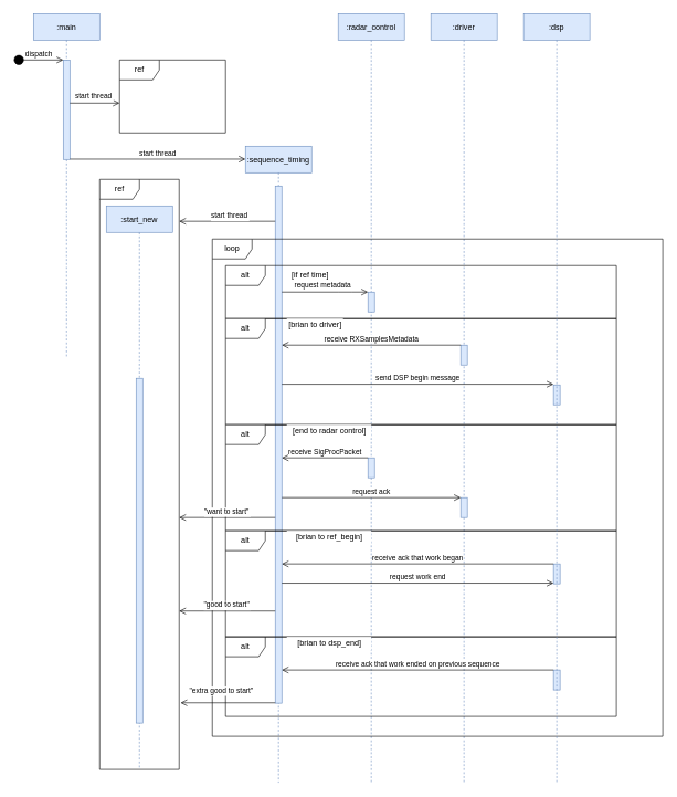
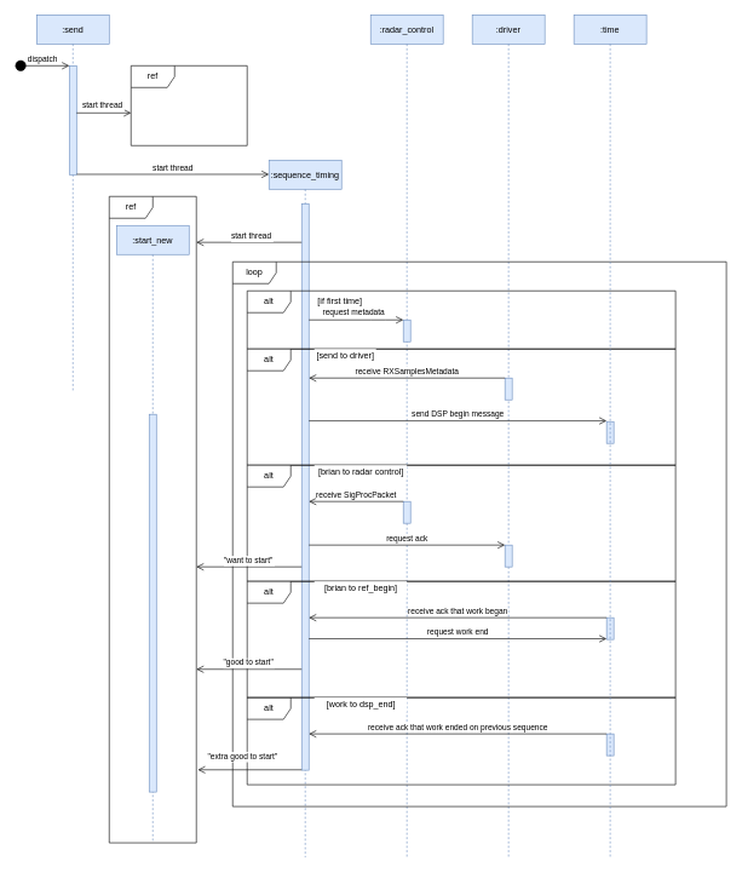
  <mxCell id="0" />
  <mxCell id="1" parent="0" />
- <mxCell id="2" value=":main" style="shape=umlLifeline;perimeter=lifelinePerimeter;container=1;collapsible=0;recursiveResize=0;rounded=0;shadow=0;strokeWidth=1;fillColor=#dae8fc;strokeColor=#6c8ebf;" parent="1" vertex="1"><mxGeometry x="50" y="20" width="100" height="520" as="geometry" /></mxCell>
+ <mxCell id="2" value=":send" style="shape=umlLifeline;perimeter=lifelinePerimeter;container=1;collapsible=0;recursiveResize=0;rounded=0;shadow=0;strokeWidth=1;fillColor=#dae8fc;strokeColor=#6c8ebf;" parent="1" vertex="1"><mxGeometry x="50" y="20" width="100" height="520" as="geometry" /></mxCell>
  <mxCell id="3" value="" style="points=[];perimeter=orthogonalPerimeter;rounded=0;shadow=0;strokeWidth=1;fillColor=#dae8fc;strokeColor=#6c8ebf;" parent="2" vertex="1"><mxGeometry x="45" y="70" width="10" height="150" as="geometry" /></mxCell>
  <mxCell id="4" value="ref" style="shape=umlFrame;whiteSpace=wrap;html=1;" vertex="1" parent="1"><mxGeometry x="180" y="90" width="160" height="110" as="geometry" /></mxCell>
  <mxCell id="5" value="start thread" style="verticalAlign=bottom;endArrow=open;shadow=0;strokeWidth=1;endSize=8;endFill=0;" parent="1" source="3" target="4" edge="1"><mxGeometry x="-0.053" y="1" relative="1" as="geometry"><mxPoint x="205" y="100" as="sourcePoint" /><mxPoint x="230" y="110" as="targetPoint" /><Array as="points" /><mxPoint as="offset" /></mxGeometry></mxCell>
  <mxCell id="6" value=":sequence_timing" style="shape=umlLifeline;perimeter=lifelinePerimeter;container=1;collapsible=0;recursiveResize=0;rounded=0;shadow=0;strokeWidth=1;fillColor=#dae8fc;strokeColor=#6c8ebf;" vertex="1" parent="1"><mxGeometry x="370" y="220" width="100" height="960" as="geometry" /></mxCell>
  <mxCell id="7" value="" style="points=[];perimeter=orthogonalPerimeter;rounded=0;shadow=0;strokeWidth=1;fillColor=#dae8fc;strokeColor=#6c8ebf;" vertex="1" parent="6"><mxGeometry x="45" y="60" width="10" height="780" as="geometry" /></mxCell>
  <mxCell id="8" value="start thread" style="verticalAlign=bottom;endArrow=open;shadow=0;strokeWidth=1;endSize=8;endFill=0;entryX=0;entryY=0.012;entryDx=0;entryDy=0;entryPerimeter=0;" edge="1" parent="1"><mxGeometry relative="1" as="geometry"><mxPoint x="105" y="239.52" as="sourcePoint" /><mxPoint x="370" y="239.52" as="targetPoint" /><Array as="points" /></mxGeometry></mxCell>
  <mxCell id="9" value=":start_new" style="shape=umlLifeline;perimeter=lifelinePerimeter;container=1;collapsible=0;recursiveResize=0;rounded=0;shadow=0;strokeWidth=1;fillColor=#dae8fc;strokeColor=#6c8ebf;" vertex="1" parent="1"><mxGeometry x="160" y="310" width="100" height="850" as="geometry" /></mxCell>
  <mxCell id="10" value="" style="points=[];perimeter=orthogonalPerimeter;rounded=0;shadow=0;strokeWidth=1;fillColor=#dae8fc;strokeColor=#6c8ebf;" vertex="1" parent="9"><mxGeometry x="45" y="260" width="10" height="520" as="geometry" /></mxCell>
  <mxCell id="11" value="ref" style="shape=umlFrame;whiteSpace=wrap;html=1;" vertex="1" parent="9"><mxGeometry x="-10" y="-40" width="120" height="890" as="geometry" /></mxCell>
  <mxCell id="12" value="start thread" style="verticalAlign=bottom;endArrow=open;shadow=0;strokeWidth=1;endSize=8;endFill=0;entryX=1;entryY=0.071;entryDx=0;entryDy=0;entryPerimeter=0;" edge="1" parent="1" source="7" target="11"><mxGeometry x="-0.053" y="1" relative="1" as="geometry"><mxPoint x="415" y="360.667" as="sourcePoint" /><mxPoint x="300" y="360.667" as="targetPoint" /><Array as="points" /><mxPoint as="offset" /></mxGeometry></mxCell>
  <mxCell id="13" value="dispatch" style="html=1;verticalAlign=bottom;startArrow=circle;startFill=1;endArrow=open;startSize=6;endSize=8;rounded=0;" edge="1" parent="1" target="3"><mxGeometry width="80" relative="1" as="geometry"><mxPoint x="20" y="90" as="sourcePoint" /><mxPoint x="90" y="130" as="targetPoint" /></mxGeometry></mxCell>
  <mxCell id="14" value=":radar_control" style="shape=umlLifeline;perimeter=lifelinePerimeter;container=1;collapsible=0;recursiveResize=0;rounded=0;shadow=0;strokeWidth=1;fillColor=#dae8fc;strokeColor=#6c8ebf;" vertex="1" parent="1"><mxGeometry x="510" y="20" width="100" height="1160" as="geometry" /></mxCell>
  <mxCell id="15" value=":driver" style="shape=umlLifeline;perimeter=lifelinePerimeter;container=1;collapsible=0;recursiveResize=0;rounded=0;shadow=0;strokeWidth=1;fillColor=#dae8fc;strokeColor=#6c8ebf;" vertex="1" parent="1"><mxGeometry x="650" y="20" width="100" height="1160" as="geometry" /></mxCell>
  <mxCell id="16" value="loop" style="shape=umlFrame;whiteSpace=wrap;html=1;" vertex="1" parent="15"><mxGeometry x="-330" y="340" width="680" height="750" as="geometry" /></mxCell>
  <mxCell id="17" value="alt" style="shape=umlFrame;whiteSpace=wrap;html=1;" vertex="1" parent="15"><mxGeometry x="-310" y="380" width="590" height="80" as="geometry" /></mxCell>
- <mxCell id="18" value="[if ref time]" style="text;html=1;strokeColor=none;fillColor=none;align=center;verticalAlign=middle;whiteSpace=wrap;rounded=0;" vertex="1" parent="15"><mxGeometry x="-217.5" y="380" width="70" height="30" as="geometry" /></mxCell>
+ <mxCell id="18" value="[if first time]" style="text;html=1;strokeColor=none;fillColor=none;align=center;verticalAlign=middle;whiteSpace=wrap;rounded=0;" vertex="1" parent="15"><mxGeometry x="-217.5" y="380" width="70" height="30" as="geometry" /></mxCell>
  <mxCell id="19" value="alt" style="shape=umlFrame;whiteSpace=wrap;html=1;" vertex="1" parent="15"><mxGeometry x="-310" y="460" width="590" height="160" as="geometry" /></mxCell>
- <mxCell id="20" value="[brian to driver]" style="text;html=1;strokeColor=none;fillColor=default;align=center;verticalAlign=middle;whiteSpace=wrap;rounded=0;" vertex="1" parent="15"><mxGeometry x="-217.5" y="460" width="85" height="20" as="geometry" /></mxCell>
+ <mxCell id="20" value="[send to driver]" style="text;html=1;strokeColor=none;fillColor=default;align=center;verticalAlign=middle;whiteSpace=wrap;rounded=0;" vertex="1" parent="15"><mxGeometry x="-217.5" y="460" width="85" height="20" as="geometry" /></mxCell>
  <mxCell id="21" value="alt" style="shape=umlFrame;whiteSpace=wrap;html=1;fillColor=default;" vertex="1" parent="15"><mxGeometry x="-310" y="620" width="590" height="160" as="geometry" /></mxCell>
  <mxCell id="22" value="alt" style="shape=umlFrame;whiteSpace=wrap;html=1;fillColor=default;" vertex="1" parent="15"><mxGeometry x="-310" y="940" width="590" height="120" as="geometry" /></mxCell>
- <mxCell id="23" value="[end to radar control]" style="text;html=1;strokeColor=none;fillColor=default;align=center;verticalAlign=middle;whiteSpace=wrap;rounded=0;" vertex="1" parent="15"><mxGeometry x="-217.5" y="620" width="127.5" height="20" as="geometry" /></mxCell>
+ <mxCell id="23" value="[brian to radar control]" style="text;html=1;strokeColor=none;fillColor=default;align=center;verticalAlign=middle;whiteSpace=wrap;rounded=0;" vertex="1" parent="15"><mxGeometry x="-217.5" y="620" width="127.5" height="20" as="geometry" /></mxCell>
  <mxCell id="24" value="alt" style="shape=umlFrame;whiteSpace=wrap;html=1;fillColor=default;" vertex="1" parent="15"><mxGeometry x="-310" y="780" width="590" height="160" as="geometry" /></mxCell>
  <mxCell id="25" value="[brian to ref_begin]" style="text;html=1;strokeColor=none;fillColor=default;align=center;verticalAlign=middle;whiteSpace=wrap;rounded=0;" vertex="1" parent="15"><mxGeometry x="-217.5" y="780" width="127.5" height="20" as="geometry" /></mxCell>
- <mxCell id="26" value="[brian to dsp_end]" style="text;html=1;strokeColor=none;fillColor=default;align=center;verticalAlign=middle;whiteSpace=wrap;rounded=0;" vertex="1" parent="15"><mxGeometry x="-217.5" y="940" width="127.5" height="20" as="geometry" /></mxCell>
+ <mxCell id="26" value="[work to dsp_end]" style="text;html=1;strokeColor=none;fillColor=default;align=center;verticalAlign=middle;whiteSpace=wrap;rounded=0;" vertex="1" parent="15"><mxGeometry x="-217.5" y="940" width="127.5" height="20" as="geometry" /></mxCell>
  <mxCell id="27" value="" style="points=[];perimeter=orthogonalPerimeter;rounded=0;shadow=0;strokeWidth=1;fillColor=#dae8fc;strokeColor=#6c8ebf;" vertex="1" parent="15"><mxGeometry x="-95" y="420" width="10" height="30" as="geometry" /></mxCell>
  <mxCell id="28" value="" style="points=[];perimeter=orthogonalPerimeter;rounded=0;shadow=0;strokeWidth=1;fillColor=#dae8fc;strokeColor=#6c8ebf;" vertex="1" parent="15"><mxGeometry x="-95" y="670" width="10" height="30" as="geometry" /></mxCell>
  <mxCell id="29" value="" style="points=[];perimeter=orthogonalPerimeter;rounded=0;shadow=0;strokeWidth=1;fillColor=#dae8fc;strokeColor=#6c8ebf;" vertex="1" parent="15"><mxGeometry x="45" y="500" width="10" height="30" as="geometry" /></mxCell>
  <mxCell id="30" value="" style="points=[];perimeter=orthogonalPerimeter;rounded=0;shadow=0;strokeWidth=1;fillColor=#dae8fc;strokeColor=#6c8ebf;" vertex="1" parent="15"><mxGeometry x="45" y="730" width="10" height="30" as="geometry" /></mxCell>
  <mxCell id="31" value="" style="points=[];perimeter=orthogonalPerimeter;rounded=0;shadow=0;strokeWidth=1;fillColor=#dae8fc;strokeColor=#6c8ebf;" vertex="1" parent="15"><mxGeometry x="185" y="560" width="10" height="30" as="geometry" /></mxCell>
  <mxCell id="32" value="" style="points=[];perimeter=orthogonalPerimeter;rounded=0;shadow=0;strokeWidth=1;fillColor=#dae8fc;strokeColor=#6c8ebf;" vertex="1" parent="15"><mxGeometry x="185" y="830" width="10" height="30" as="geometry" /></mxCell>
  <mxCell id="33" value="" style="points=[];perimeter=orthogonalPerimeter;rounded=0;shadow=0;strokeWidth=1;fillColor=#dae8fc;strokeColor=#6c8ebf;" vertex="1" parent="15"><mxGeometry x="185" y="990" width="10" height="30" as="geometry" /></mxCell>
  <mxCell id="34" value="request metadata" style="verticalAlign=bottom;endArrow=open;shadow=0;strokeWidth=1;endSize=8;endFill=0;" edge="1" parent="15"><mxGeometry x="-0.053" y="1" relative="1" as="geometry"><mxPoint x="-225" y="420" as="sourcePoint" /><mxPoint x="-95" y="420" as="targetPoint" /><Array as="points"><mxPoint x="-130" y="420" /></Array><mxPoint as="offset" /></mxGeometry></mxCell>
  <mxCell id="35" value="receive RXSamplesMetadata" style="html=1;verticalAlign=bottom;endArrow=open;rounded=0;endSize=8;endFill=0;" edge="1" parent="15"><mxGeometry width="80" relative="1" as="geometry"><mxPoint x="45" y="500" as="sourcePoint" /><mxPoint x="-225" y="500" as="targetPoint" /></mxGeometry></mxCell>
  <mxCell id="36" value="send DSP begin message" style="html=1;verticalAlign=bottom;endArrow=open;rounded=0;endSize=8;endFill=0;" edge="1" parent="15"><mxGeometry width="80" relative="1" as="geometry"><mxPoint x="-225" y="559" as="sourcePoint" /><mxPoint x="185" y="559" as="targetPoint" /><mxPoint as="offset" /></mxGeometry></mxCell>
  <mxCell id="37" value="receive SigProcPacket" style="html=1;verticalAlign=bottom;endArrow=open;rounded=0;endSize=8;endFill=0;" edge="1" parent="15"><mxGeometry width="80" relative="1" as="geometry"><mxPoint x="-95" y="670" as="sourcePoint" /><mxPoint x="-225" y="670" as="targetPoint" /></mxGeometry></mxCell>
  <mxCell id="38" value="request ack" style="html=1;verticalAlign=bottom;endArrow=open;rounded=0;endSize=8;endFill=0;" edge="1" parent="15" target="30"><mxGeometry width="80" relative="1" as="geometry"><mxPoint x="-225" y="730" as="sourcePoint" /><mxPoint x="-210" y="840" as="targetPoint" /></mxGeometry></mxCell>
  <mxCell id="39" value="receive ack that work began" style="html=1;verticalAlign=bottom;endArrow=open;rounded=0;endSize=8;endFill=0;" edge="1" parent="15"><mxGeometry width="80" relative="1" as="geometry"><mxPoint x="185" y="830" as="sourcePoint" /><mxPoint x="-225" y="830" as="targetPoint" /><mxPoint as="offset" /></mxGeometry></mxCell>
  <mxCell id="40" value="request work end" style="html=1;verticalAlign=bottom;endArrow=open;rounded=0;endSize=8;endFill=0;" edge="1" parent="15"><mxGeometry width="80" relative="1" as="geometry"><mxPoint x="-225" y="859" as="sourcePoint" /><mxPoint x="185" y="859" as="targetPoint" /><mxPoint as="offset" /></mxGeometry></mxCell>
  <mxCell id="41" value="receive ack that work ended on previous sequence" style="html=1;verticalAlign=bottom;endArrow=open;rounded=0;endSize=8;endFill=0;" edge="1" parent="15"><mxGeometry width="80" relative="1" as="geometry"><mxPoint x="185" y="990" as="sourcePoint" /><mxPoint x="-225" y="990" as="targetPoint" /><mxPoint as="offset" /></mxGeometry></mxCell>
- <mxCell id="42" value=":dsp" style="shape=umlLifeline;perimeter=lifelinePerimeter;container=1;collapsible=0;recursiveResize=0;rounded=0;shadow=0;strokeWidth=1;fillColor=#dae8fc;strokeColor=#6c8ebf;" vertex="1" parent="1"><mxGeometry x="790" y="20" width="100" height="1160" as="geometry" /></mxCell>
+ <mxCell id="42" value=":time" style="shape=umlLifeline;perimeter=lifelinePerimeter;container=1;collapsible=0;recursiveResize=0;rounded=0;shadow=0;strokeWidth=1;fillColor=#dae8fc;strokeColor=#6c8ebf;" vertex="1" parent="1"><mxGeometry x="790" y="20" width="100" height="1160" as="geometry" /></mxCell>
  <mxCell id="43" value="&quot;want to start&quot;" style="verticalAlign=bottom;endArrow=open;shadow=0;strokeWidth=1;endSize=8;endFill=0;" edge="1" parent="1"><mxGeometry relative="1" as="geometry"><mxPoint x="415" y="780" as="sourcePoint" /><mxPoint x="270" y="780" as="targetPoint" /><Array as="points" /><mxPoint as="offset" /></mxGeometry></mxCell>
  <mxCell id="44" value="&quot;good to start&quot;" style="verticalAlign=bottom;endArrow=open;shadow=0;strokeWidth=1;endSize=8;endFill=0;" edge="1" parent="1"><mxGeometry relative="1" as="geometry"><mxPoint x="415" y="921" as="sourcePoint" /><mxPoint x="270" y="921" as="targetPoint" /><Array as="points" /><mxPoint as="offset" /></mxGeometry></mxCell>
  <mxCell id="45" value="&quot;extra good to start&quot;" style="verticalAlign=bottom;endArrow=open;shadow=0;strokeWidth=1;endSize=8;endFill=0;entryX=1.017;entryY=0.887;entryDx=0;entryDy=0;entryPerimeter=0;" edge="1" parent="1" source="7" target="11"><mxGeometry x="0.13" y="-9" relative="1" as="geometry"><mxPoint x="415" y="1168" as="sourcePoint" /><mxPoint x="270" y="1127.22" as="targetPoint" /><Array as="points" /><mxPoint as="offset" /></mxGeometry></mxCell>
